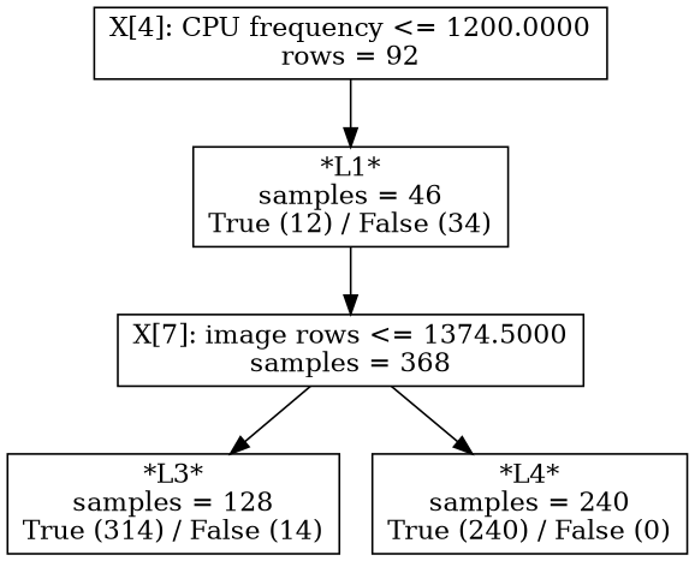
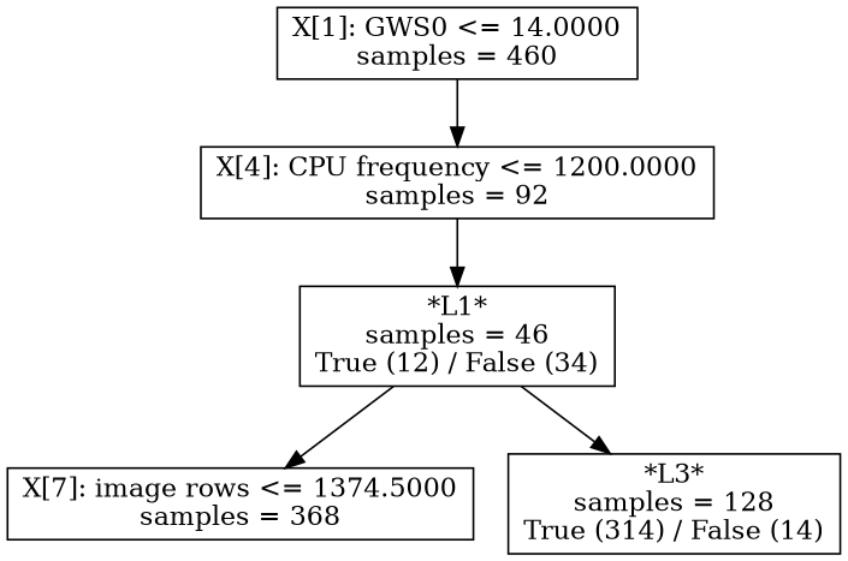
  digraph {
    node [shape=box]
-   n2 [label="X[4]: CPU frequency <= 1200.0000\nrows = 92"]
+   n1 [label="X[1]: GWS0 <= 14.0000\nsamples = 460"]
+   n2 [label="X[4]: CPU frequency <= 1200.0000\nsamples = 92"]
    n3 [label="*L1*\nsamples = 46\nTrue (12) / False (34)"]
    n4 [label="X[7]: image rows <= 1374.5000\nsamples = 368"]
    n5 [label="*L3*\nsamples = 128\nTrue (314) / False (14)"]
-   n6 [label="*L4*\nsamples = 240\nTrue (240) / False (0)"]
+   n1 -> n2
    n2 -> n3
    n3 -> n4
-   n4 -> n5
-   n4 -> n6
+   n3 -> n5
  }
